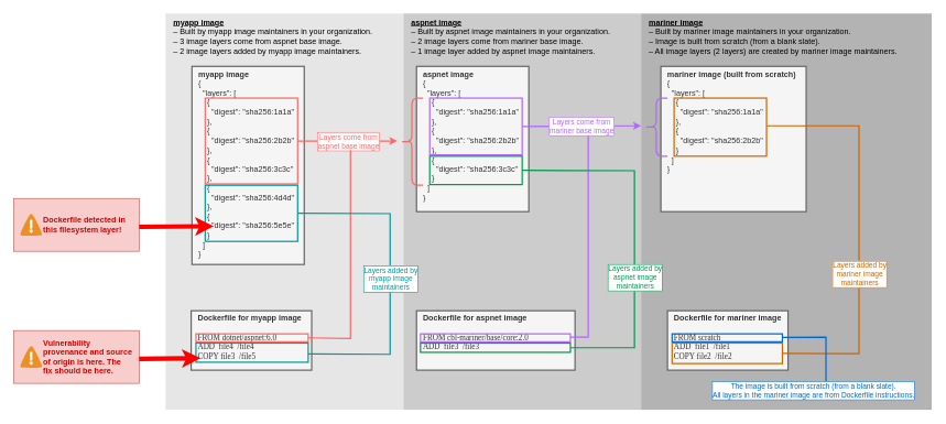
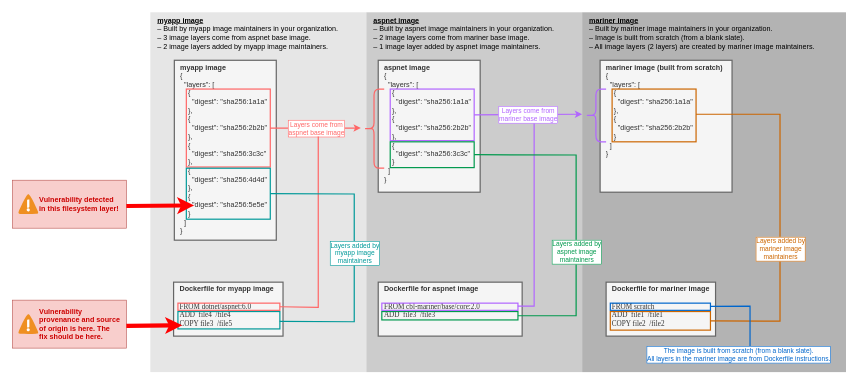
  <mxCell id="0" />
  <mxCell id="1" parent="0" />
  <mxCell id="2" value="" style="rounded=0;whiteSpace=wrap;html=1;labelBorderColor=#CC6600;fontFamily=Helvetica;fontSize=11;strokeColor=none;strokeWidth=2;fillColor=#CCCCCC;" parent="1" vertex="1"><mxGeometry x="610" y="20" width="360" height="600" as="geometry" /></mxCell>
  <mxCell id="3" value="" style="rounded=0;whiteSpace=wrap;html=1;labelBorderColor=#CC6600;fontFamily=Helvetica;fontSize=11;strokeColor=none;strokeWidth=2;fillColor=#B3B3B3;" parent="1" vertex="1"><mxGeometry x="970" y="20" width="440" height="600" as="geometry" /></mxCell>
  <mxCell id="4" value="" style="rounded=0;whiteSpace=wrap;html=1;labelBorderColor=#CC6600;fontFamily=Helvetica;fontSize=11;strokeColor=none;strokeWidth=2;fillColor=#E6E6E6;" parent="1" vertex="1"><mxGeometry x="250" y="20" width="360" height="600" as="geometry" /></mxCell>
  <mxCell id="5" value="&lt;b&gt;myapp image&lt;/b&gt;&lt;br&gt;{&lt;br&gt;&amp;nbsp; &quot;layers&quot;: [&lt;br&gt;&amp;nbsp; &amp;nbsp; {&lt;br&gt;&amp;nbsp; &amp;nbsp; &amp;nbsp; &quot;digest&quot;: &quot;sha256:1a1a&quot;&lt;br&gt;&amp;nbsp; &amp;nbsp; },&lt;br&gt;&amp;nbsp; &amp;nbsp; {&lt;br&gt;&amp;nbsp; &amp;nbsp; &amp;nbsp; &quot;digest&quot;: &quot;sha256:2b2b&quot;&lt;br&gt;&amp;nbsp; &amp;nbsp; },&lt;br&gt;&amp;nbsp; &amp;nbsp; {&lt;br&gt;&amp;nbsp; &amp;nbsp; &amp;nbsp; &quot;digest&quot;: &quot;sha256:3c3c&quot;&lt;br&gt;&amp;nbsp; &amp;nbsp; },&lt;br&gt;&amp;nbsp; &amp;nbsp; {&lt;br&gt;&amp;nbsp; &amp;nbsp; &amp;nbsp; &quot;digest&quot;: &quot;sha256:4d4d&quot;&lt;br&gt;&amp;nbsp; &amp;nbsp; },&lt;br&gt;&amp;nbsp; &amp;nbsp; {&lt;br&gt;&amp;nbsp; &amp;nbsp; &amp;nbsp; &quot;digest&quot;: &quot;sha256:5e5e&quot;&lt;br&gt;&amp;nbsp; &amp;nbsp; }&lt;br&gt;&amp;nbsp; ]&lt;br&gt;}" style="text;strokeColor=#666666;fillColor=#f5f5f5;spacing=0;spacingTop=0;overflow=hidden;rounded=0;whiteSpace=wrap;html=1;spacingLeft=10;fontColor=#333333;strokeWidth=2;" parent="1" vertex="1"><mxGeometry x="290" y="100" width="170" height="300" as="geometry" /></mxCell>
  <mxCell id="6" value="&lt;b&gt;aspnet image&lt;br&gt;&lt;/b&gt;{&lt;br&gt;&amp;nbsp; &quot;layers&quot;: [&lt;br&gt;&amp;nbsp; &amp;nbsp; {&lt;br&gt;&amp;nbsp; &amp;nbsp; &amp;nbsp; &quot;digest&quot;: &quot;sha256:1a1a&quot;&lt;br&gt;&amp;nbsp; &amp;nbsp; },&lt;br&gt;&amp;nbsp; &amp;nbsp; {&lt;br&gt;&amp;nbsp; &amp;nbsp; &amp;nbsp; &quot;digest&quot;: &quot;sha256:2b2b&quot;&lt;br&gt;&amp;nbsp; &amp;nbsp; },&lt;br&gt;&amp;nbsp; &amp;nbsp; {&lt;br&gt;&amp;nbsp; &amp;nbsp; &amp;nbsp; &quot;digest&quot;: &quot;sha256:3c3c&quot;&lt;br&gt;&amp;nbsp; &amp;nbsp; }&lt;br&gt;&amp;nbsp; ]&lt;br&gt;}" style="text;strokeColor=#666666;fillColor=#f5f5f5;spacing=0;spacingTop=0;overflow=hidden;rounded=0;whiteSpace=wrap;html=1;spacingLeft=10;fontColor=#333333;strokeWidth=2;" parent="1" vertex="1"><mxGeometry x="630" y="100" width="170" height="220" as="geometry" /></mxCell>
  <mxCell id="7" value="&lt;b&gt;mariner image (built from scratch)&lt;br&gt;&lt;/b&gt;{&lt;br&gt;&amp;nbsp; &quot;layers&quot;: [&lt;br&gt;&amp;nbsp; &amp;nbsp; {&lt;br&gt;&amp;nbsp; &amp;nbsp; &amp;nbsp; &quot;digest&quot;: &quot;sha256:1a1a&quot;&lt;br&gt;&amp;nbsp; &amp;nbsp; },&lt;br&gt;&amp;nbsp; &amp;nbsp; {&lt;br&gt;&amp;nbsp; &amp;nbsp; &amp;nbsp; &quot;digest&quot;: &quot;sha256:2b2b&quot;&lt;br&gt;&amp;nbsp; &amp;nbsp; }&lt;br&gt;&amp;nbsp; ]&lt;br&gt;}" style="text;spacing=0;spacingTop=0;overflow=hidden;rounded=0;whiteSpace=wrap;html=1;spacingLeft=10;fillColor=#f5f5f5;fontColor=#333333;strokeColor=#666666;strokeWidth=2;" parent="1" vertex="1"><mxGeometry x="1000" y="100" width="220" height="220" as="geometry" /></mxCell>
  <mxCell id="8" value="" style="rounded=0;whiteSpace=wrap;html=1;fillColor=none;strokeColor=#FF6666;strokeWidth=2;" parent="1" vertex="1"><mxGeometry x="310" y="148" width="140" height="130" as="geometry" /></mxCell>
  <mxCell id="9" value="" style="endArrow=classic;html=1;rounded=0;strokeColor=#FF6666;strokeWidth=2;exitX=1;exitY=0.5;exitDx=0;exitDy=0;" parent="1" source="8" edge="1"><mxGeometry relative="1" as="geometry"><mxPoint x="450" y="209.66" as="sourcePoint" /><mxPoint x="601" y="213" as="targetPoint" /></mxGeometry></mxCell>
  <mxCell id="10" value="Layers come from&lt;br&gt;aspnet base image" style="edgeLabel;resizable=0;html=1;align=center;verticalAlign=middle;strokeColor=#FF6666;fillColor=none;fontColor=#FF6666;labelBorderColor=#FF6666;spacing=2;spacingLeft=0;spacingRight=0;spacingBottom=0;spacingTop=0;" parent="9" connectable="0" vertex="1"><mxGeometry relative="1" as="geometry" /></mxCell>
  <mxCell id="11" value="" style="rounded=0;whiteSpace=wrap;html=1;fillColor=none;strokeColor=#B266FF;strokeWidth=2;fontColor=#B266FF;" parent="1" vertex="1"><mxGeometry x="650" y="148" width="140" height="86" as="geometry" /></mxCell>
  <mxCell id="12" value="" style="endArrow=classic;html=1;rounded=0;strokeColor=#B266FF;strokeWidth=2;exitX=1;exitY=0.5;exitDx=0;exitDy=0;fontColor=#B266FF;" parent="1" source="11" edge="1"><mxGeometry relative="1" as="geometry"><mxPoint x="790" y="212.78" as="sourcePoint" /><mxPoint x="970" y="190" as="targetPoint" /></mxGeometry></mxCell>
  <mxCell id="13" value="Layers come from&lt;br&gt;mariner base image" style="edgeLabel;resizable=0;align=center;verticalAlign=middle;strokeColor=#FF6666;fillColor=none;fontColor=#B266FF;labelBorderColor=#B266FF;spacing=2;spacingLeft=0;spacingRight=0;spacingBottom=0;spacingTop=0;html=1;" parent="12" connectable="0" vertex="1"><mxGeometry relative="1" as="geometry" /></mxCell>
  <mxCell id="14" value="" style="rounded=0;whiteSpace=wrap;html=1;labelBorderColor=#B266FF;fontColor=#B266FF;strokeColor=#009999;strokeWidth=2;fillColor=none;" parent="1" vertex="1"><mxGeometry x="310" y="280" width="140" height="85" as="geometry" /></mxCell>
  <mxCell id="15" value="" style="rounded=0;whiteSpace=wrap;html=1;labelBorderColor=#B266FF;fontColor=#B266FF;strokeColor=#00994D;strokeWidth=2;fillColor=none;" parent="1" vertex="1"><mxGeometry x="650" y="236" width="140" height="43" as="geometry" /></mxCell>
  <mxCell id="16" value="" style="shape=curlyBracket;whiteSpace=wrap;html=1;rounded=1;labelBorderColor=#B266FF;fontColor=#B266FF;strokeColor=#FF6666;strokeWidth=2;fillColor=none;" parent="1" vertex="1"><mxGeometry x="606" y="148" width="34" height="132" as="geometry" /></mxCell>
  <mxCell id="17" value="" style="shape=curlyBracket;whiteSpace=wrap;html=1;rounded=1;labelBorderColor=#B266FF;fontColor=#B266FF;strokeColor=#B266FF;strokeWidth=2;fillColor=none;" parent="1" vertex="1"><mxGeometry x="976" y="148" width="34" height="88" as="geometry" /></mxCell>
  <mxCell id="18" value="" style="rounded=0;whiteSpace=wrap;html=1;labelBorderColor=#B266FF;fontColor=#B266FF;strokeColor=#CC6600;strokeWidth=2;fillColor=none;" parent="1" vertex="1"><mxGeometry x="1020" y="148" width="140" height="88" as="geometry" /></mxCell>
  <mxCell id="19" value="&lt;font style=&quot;font-size: 12px;&quot;&gt;&lt;b&gt;Dockerfile for myapp image&lt;br&gt;&lt;/b&gt;&lt;br&gt;&lt;font face=&quot;Lucida Console&quot;&gt;FROM dotnet/aspnet:6.0&lt;/font&gt;&lt;br&gt;&lt;font face=&quot;Lucida Console&quot;&gt;ADD&amp;nbsp; file4&amp;nbsp; /file4&lt;/font&gt;&lt;br&gt;&lt;font face=&quot;Lucida Console&quot;&gt;COPY file3&amp;nbsp; /file5&lt;/font&gt;&lt;br&gt;&lt;/font&gt;" style="text;strokeColor=#666666;fillColor=#f5f5f5;spacing=0;spacingTop=0;overflow=hidden;rounded=0;whiteSpace=wrap;html=1;spacingLeft=10;fontColor=#333333;strokeWidth=2;" parent="1" vertex="1"><mxGeometry x="288.75" y="470" width="182.5" height="90" as="geometry" /></mxCell>
  <mxCell id="20" value="" style="rounded=0;whiteSpace=wrap;html=1;labelBorderColor=#B266FF;fontColor=#B266FF;strokeColor=#009999;strokeWidth=2;fillColor=none;" parent="1" vertex="1"><mxGeometry x="296" y="519" width="170" height="29" as="geometry" /></mxCell>
  <mxCell id="21" value="" style="endArrow=none;html=1;rounded=0;fontFamily=Lucida Console;fontSize=12;fontColor=#B266FF;strokeColor=#FF6666;strokeWidth=2;exitX=1;exitY=0.5;exitDx=0;exitDy=0;" parent="1" source="22" edge="1"><mxGeometry width="50" height="50" relative="1" as="geometry"><mxPoint x="500" y="515" as="sourcePoint" /><mxPoint x="530" y="227" as="targetPoint" /><Array as="points"><mxPoint x="530" y="512" /></Array></mxGeometry></mxCell>
  <mxCell id="22" value="" style="rounded=0;whiteSpace=wrap;html=1;fillColor=none;strokeColor=#FF6666;strokeWidth=2;" parent="1" vertex="1"><mxGeometry x="296" y="505" width="170" height="12" as="geometry" /></mxCell>
  <mxCell id="23" value="" style="endArrow=none;html=1;rounded=0;strokeColor=#009999;strokeWidth=2;exitX=0.998;exitY=0.568;exitDx=0;exitDy=0;endFill=0;entryX=1;entryY=0.5;entryDx=0;entryDy=0;exitPerimeter=0;" parent="1" source="20" target="14" edge="1"><mxGeometry relative="1" as="geometry"><mxPoint x="560" y="430" as="sourcePoint" /><mxPoint x="490" y="350" as="targetPoint" /><Array as="points"><mxPoint x="590" y="536" /><mxPoint x="590" y="323" /></Array></mxGeometry></mxCell>
  <mxCell id="24" value="Layers added by&lt;br&gt;myapp image&lt;br&gt;maintainers" style="edgeLabel;resizable=0;html=1;align=center;verticalAlign=middle;strokeColor=#FF6666;fillColor=none;fontColor=#009999;labelBorderColor=#009999;spacing=2;spacingLeft=0;spacingRight=0;spacingBottom=0;spacingTop=0;" parent="23" connectable="0" vertex="1"><mxGeometry relative="1" as="geometry" /></mxCell>
  <mxCell id="25" value="&lt;font style=&quot;font-size: 12px;&quot;&gt;&lt;b&gt;Dockerfile for aspnet image&lt;br&gt;&lt;/b&gt;&lt;br&gt;&lt;font face=&quot;Lucida Console&quot;&gt;FROM cbl-mariner/base/core:2.0&lt;/font&gt;&lt;br&gt;&lt;font face=&quot;Lucida Console&quot;&gt;ADD&amp;nbsp; file3&amp;nbsp; /file3&lt;/font&gt;&lt;br&gt;&lt;/font&gt;" style="text;strokeColor=#666666;fillColor=#f5f5f5;spacing=0;spacingTop=0;overflow=hidden;rounded=0;whiteSpace=wrap;html=1;spacingLeft=10;fontColor=#333333;strokeWidth=2;" parent="1" vertex="1"><mxGeometry x="630" y="470" width="240" height="90" as="geometry" /></mxCell>
  <mxCell id="26" value="" style="rounded=0;whiteSpace=wrap;html=1;labelBorderColor=#B266FF;fontColor=#B266FF;strokeColor=#00994D;strokeWidth=2;fillColor=none;" parent="1" vertex="1"><mxGeometry x="636" y="519" width="227" height="14" as="geometry" /></mxCell>
  <mxCell id="27" value="" style="rounded=0;whiteSpace=wrap;html=1;fillColor=none;strokeColor=#B266FF;strokeWidth=2;fontColor=#B266FF;" parent="1" vertex="1"><mxGeometry x="636" y="505" width="227" height="12" as="geometry" /></mxCell>
  <mxCell id="28" value="" style="endArrow=none;html=1;rounded=0;strokeColor=#B266FF;strokeWidth=2;fontColor=#B266FF;endFill=0;exitX=0.999;exitY=0.414;exitDx=0;exitDy=0;exitPerimeter=0;" parent="1" source="27" edge="1"><mxGeometry relative="1" as="geometry"><mxPoint x="880" y="511" as="sourcePoint" /><mxPoint x="890" y="205.5" as="targetPoint" /><Array as="points"><mxPoint x="890" y="510" /></Array></mxGeometry></mxCell>
  <mxCell id="29" value="" style="endArrow=none;html=1;rounded=0;strokeColor=#00994D;strokeWidth=2;exitX=1;exitY=0.5;exitDx=0;exitDy=0;fontColor=#B266FF;endFill=0;entryX=1;entryY=0.5;entryDx=0;entryDy=0;" parent="1" source="26" target="15" edge="1"><mxGeometry relative="1" as="geometry"><mxPoint x="910" y="461" as="sourcePoint" /><mxPoint x="960" y="280" as="targetPoint" /><Array as="points"><mxPoint x="960" y="526" /><mxPoint x="960" y="258" /></Array></mxGeometry></mxCell>
  <mxCell id="30" value="Layers added by&lt;br&gt;aspnet image&lt;br&gt;maintainers" style="edgeLabel;resizable=0;align=center;verticalAlign=middle;strokeColor=#FF6666;fillColor=none;fontColor=#00994D;labelBorderColor=#00994D;spacing=2;spacingLeft=0;spacingRight=0;spacingBottom=0;spacingTop=0;html=1;" parent="29" connectable="0" vertex="1"><mxGeometry relative="1" as="geometry"><mxPoint y="64" as="offset" /></mxGeometry></mxCell>
  <mxCell id="31" value="&lt;font style=&quot;font-size: 12px;&quot;&gt;&lt;b&gt;Dockerfile for mariner image&lt;br&gt;&lt;/b&gt;&lt;br&gt;&lt;font face=&quot;Lucida Console&quot;&gt;FROM scratch&lt;/font&gt;&lt;br&gt;&lt;font face=&quot;Lucida Console&quot;&gt;ADD&amp;nbsp; file1&amp;nbsp; /file1&lt;/font&gt;&lt;br&gt;&lt;font face=&quot;Lucida Console&quot;&gt;COPY file2&amp;nbsp; /file2&lt;/font&gt;&lt;br&gt;&lt;/font&gt;" style="text;strokeColor=#666666;fillColor=#f5f5f5;spacing=0;spacingTop=0;overflow=hidden;rounded=0;whiteSpace=wrap;html=1;spacingLeft=10;fontColor=#333333;strokeWidth=2;" parent="1" vertex="1"><mxGeometry x="1010" y="470" width="182.5" height="90" as="geometry" /></mxCell>
  <mxCell id="32" value="" style="endArrow=none;html=1;rounded=0;strokeColor=#CC6600;strokeWidth=2;exitX=1;exitY=0.5;exitDx=0;exitDy=0;fontColor=#B266FF;endFill=0;entryX=1;entryY=0.477;entryDx=0;entryDy=0;entryPerimeter=0;" parent="1" source="34" target="18" edge="1"><mxGeometry relative="1" as="geometry"><mxPoint x="1263" y="448.5" as="sourcePoint" /><mxPoint x="1190" y="180" as="targetPoint" /><Array as="points"><mxPoint x="1300" y="535" /><mxPoint x="1300" y="190" /></Array></mxGeometry></mxCell>
  <mxCell id="33" value="Layers added by&lt;br&gt;mariner image&lt;br&gt;maintainers" style="edgeLabel;resizable=0;align=center;verticalAlign=middle;strokeColor=#FF6666;fillColor=none;fontColor=#CC6600;labelBorderColor=#CC6600;spacing=2;spacingLeft=0;spacingRight=0;spacingBottom=0;spacingTop=0;html=1;" parent="32" connectable="0" vertex="1"><mxGeometry relative="1" as="geometry"><mxPoint y="64" as="offset" /></mxGeometry></mxCell>
  <mxCell id="34" value="" style="rounded=0;whiteSpace=wrap;html=1;labelBorderColor=#B266FF;fontColor=#B266FF;strokeColor=#CC6600;strokeWidth=2;fillColor=none;" parent="1" vertex="1"><mxGeometry x="1017" y="519" width="167" height="31" as="geometry" /></mxCell>
  <mxCell id="35" value="" style="rounded=0;whiteSpace=wrap;html=1;labelBorderColor=#CC6600;fontFamily=Helvetica;fontSize=11;fontColor=#CC6600;strokeColor=#0066CC;strokeWidth=2;fillColor=none;" parent="1" vertex="1"><mxGeometry x="1017" y="505" width="167" height="12" as="geometry" /></mxCell>
  <mxCell id="36" value="" style="endArrow=none;html=1;rounded=0;fontFamily=Helvetica;fontSize=11;fontColor=#0066CC;strokeColor=#0066CC;strokeWidth=2;entryX=1;entryY=0.45;entryDx=0;entryDy=0;entryPerimeter=0;" parent="1" target="35" edge="1"><mxGeometry width="50" height="50" relative="1" as="geometry"><mxPoint x="1250" y="590" as="sourcePoint" /><mxPoint x="1260" y="360" as="targetPoint" /><Array as="points"><mxPoint x="1250" y="510" /></Array></mxGeometry></mxCell>
  <mxCell id="37" value="The image is built from scratch (from a blank slate).&lt;br&gt;All layers in the mariner image are from Dockerfile instructions." style="edgeLabel;resizable=0;align=center;verticalAlign=middle;strokeColor=#FF6666;fillColor=none;fontColor=#0066CC;labelBorderColor=#0066CC;spacing=2;spacingLeft=0;spacingRight=0;spacingBottom=0;spacingTop=0;html=1;" parent="1" connectable="0" vertex="1"><mxGeometry x="1230" y="590.005" as="geometry" /></mxCell>
  <mxCell id="38" value="&lt;b&gt;&lt;u&gt;myapp image&lt;br&gt;&lt;/u&gt;&lt;/b&gt;– Built by myapp image maintainers in your organization.&lt;br&gt;– 3 image layers come from aspnet base image.&lt;br&gt;– 2 image layers added by myapp image maintainers." style="text;html=1;strokeColor=none;fillColor=none;align=left;verticalAlign=middle;whiteSpace=wrap;rounded=0;" parent="1" vertex="1"><mxGeometry x="260" y="20" width="320" height="70" as="geometry" /></mxCell>
  <mxCell id="39" value="&lt;b&gt;&lt;u&gt;aspnet image&lt;br&gt;&lt;/u&gt;&lt;/b&gt;– Built by aspnet image maintainers in your organization.&lt;br&gt;– 2 image layers come from mariner base image.&lt;br&gt;– 1 image layer added by aspnet image maintainers." style="text;html=1;strokeColor=none;fillColor=none;align=left;verticalAlign=middle;whiteSpace=wrap;rounded=0;" parent="1" vertex="1"><mxGeometry x="620" y="20" width="320" height="70" as="geometry" /></mxCell>
  <mxCell id="40" value="&lt;b&gt;&lt;u&gt;mariner image&lt;br&gt;&lt;/u&gt;&lt;/b&gt;– Built by mariner image maintainers in your organization.&lt;br&gt;– Image is built from scratch (from a blank slate).&lt;br&gt;– All image layers (2 layers) are created by mariner image maintainers." style="text;html=1;strokeColor=none;fillColor=none;align=left;verticalAlign=middle;whiteSpace=wrap;rounded=0;" parent="1" vertex="1"><mxGeometry x="980" y="20" width="390" height="70" as="geometry" /></mxCell>
  <mxCell id="41" value="" style="rounded=0;whiteSpace=wrap;html=1;fillColor=#f8cecc;strokeColor=#b85450;" parent="1" vertex="1"><mxGeometry x="20" y="300" width="190" height="80" as="geometry" /></mxCell>
  <mxCell id="42" value="" style="shadow=0;dashed=0;html=1;strokeColor=none;fillColor=#4495D1;labelPosition=center;verticalLabelPosition=bottom;verticalAlign=top;align=center;outlineConnect=0;shape=mxgraph.veeam.2d.alert;" parent="1" vertex="1"><mxGeometry x="30" y="323.4" width="33.2" height="33.2" as="geometry" /></mxCell>
- <mxCell id="43" value="&lt;b&gt;Dockerfile detected in this filesystem layer!&lt;/b&gt;" style="text;html=1;strokeColor=none;fillColor=none;align=left;verticalAlign=middle;whiteSpace=wrap;rounded=0;fontColor=#CC0000;" parent="1" vertex="1"><mxGeometry x="63.2" y="315" width="136.8" height="50" as="geometry" /></mxCell>
+ <mxCell id="43" value="&lt;b&gt;Vulnerability detected in this filesystem layer!&lt;/b&gt;" style="text;html=1;strokeColor=none;fillColor=none;align=left;verticalAlign=middle;whiteSpace=wrap;rounded=0;fontColor=#CC0000;" parent="1" vertex="1"><mxGeometry x="63.2" y="315" width="136.8" height="50" as="geometry" /></mxCell>
  <mxCell id="44" value="" style="endArrow=classic;html=1;rounded=0;fontColor=#CC0000;strokeColor=#FF0000;strokeWidth=7;" parent="1" edge="1"><mxGeometry width="50" height="50" relative="1" as="geometry"><mxPoint x="210" y="343" as="sourcePoint" /><mxPoint x="323" y="342" as="targetPoint" /></mxGeometry></mxCell>
  <mxCell id="45" value="" style="rounded=0;whiteSpace=wrap;html=1;fillColor=#f8cecc;strokeColor=#b85450;" vertex="1" parent="1"><mxGeometry x="20" y="500" width="190" height="80" as="geometry" /></mxCell>
  <mxCell id="46" value="" style="shadow=0;dashed=0;html=1;strokeColor=none;fillColor=#4495D1;labelPosition=center;verticalLabelPosition=bottom;verticalAlign=top;align=center;outlineConnect=0;shape=mxgraph.veeam.2d.alert;" vertex="1" parent="1"><mxGeometry x="30" y="523.4" width="33.2" height="33.2" as="geometry" /></mxCell>
  <mxCell id="47" value="&lt;b&gt;Vulnerability provenance and source of origin is here. The fix should be here.&lt;/b&gt;" style="text;html=1;strokeColor=none;fillColor=none;align=left;verticalAlign=middle;whiteSpace=wrap;rounded=0;fontColor=#CC0000;" vertex="1" parent="1"><mxGeometry x="63.2" y="515" width="136.8" height="50" as="geometry" /></mxCell>
  <mxCell id="48" value="" style="endArrow=classic;html=1;rounded=0;fontColor=#CC0000;strokeColor=#FF0000;strokeWidth=7;" edge="1" parent="1"><mxGeometry width="50" height="50" relative="1" as="geometry"><mxPoint x="210" y="543" as="sourcePoint" /><mxPoint x="303" y="542" as="targetPoint" /></mxGeometry></mxCell>
